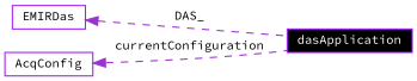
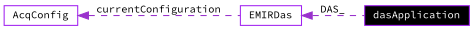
  digraph {
    fontname="Source Code Pro"
    rankdir=LR
    node [color=purple fillcolor=white fontname="Source Code Pro" fontsize=10 shape=record style=filled]
    edge [color=darkorchid3 dir=back fontname="Source Code Pro" fontsize=10 labelfontname=Helvetica labelfontsize=10 style=dashed]
    n1 [fillcolor=black fontcolor=white height=0.2 label=dasApplication width=0.4]
    n2 [height=0.2 label=EMIRDas width=0.4]
    n3 [height=0.2 label=AcqConfig width=0.4]
    n2 -> n1 [label=DAS_]
-   n3 -> n1 [label=currentConfiguration]
+   n3 -> n2 [label=currentConfiguration]
  }
